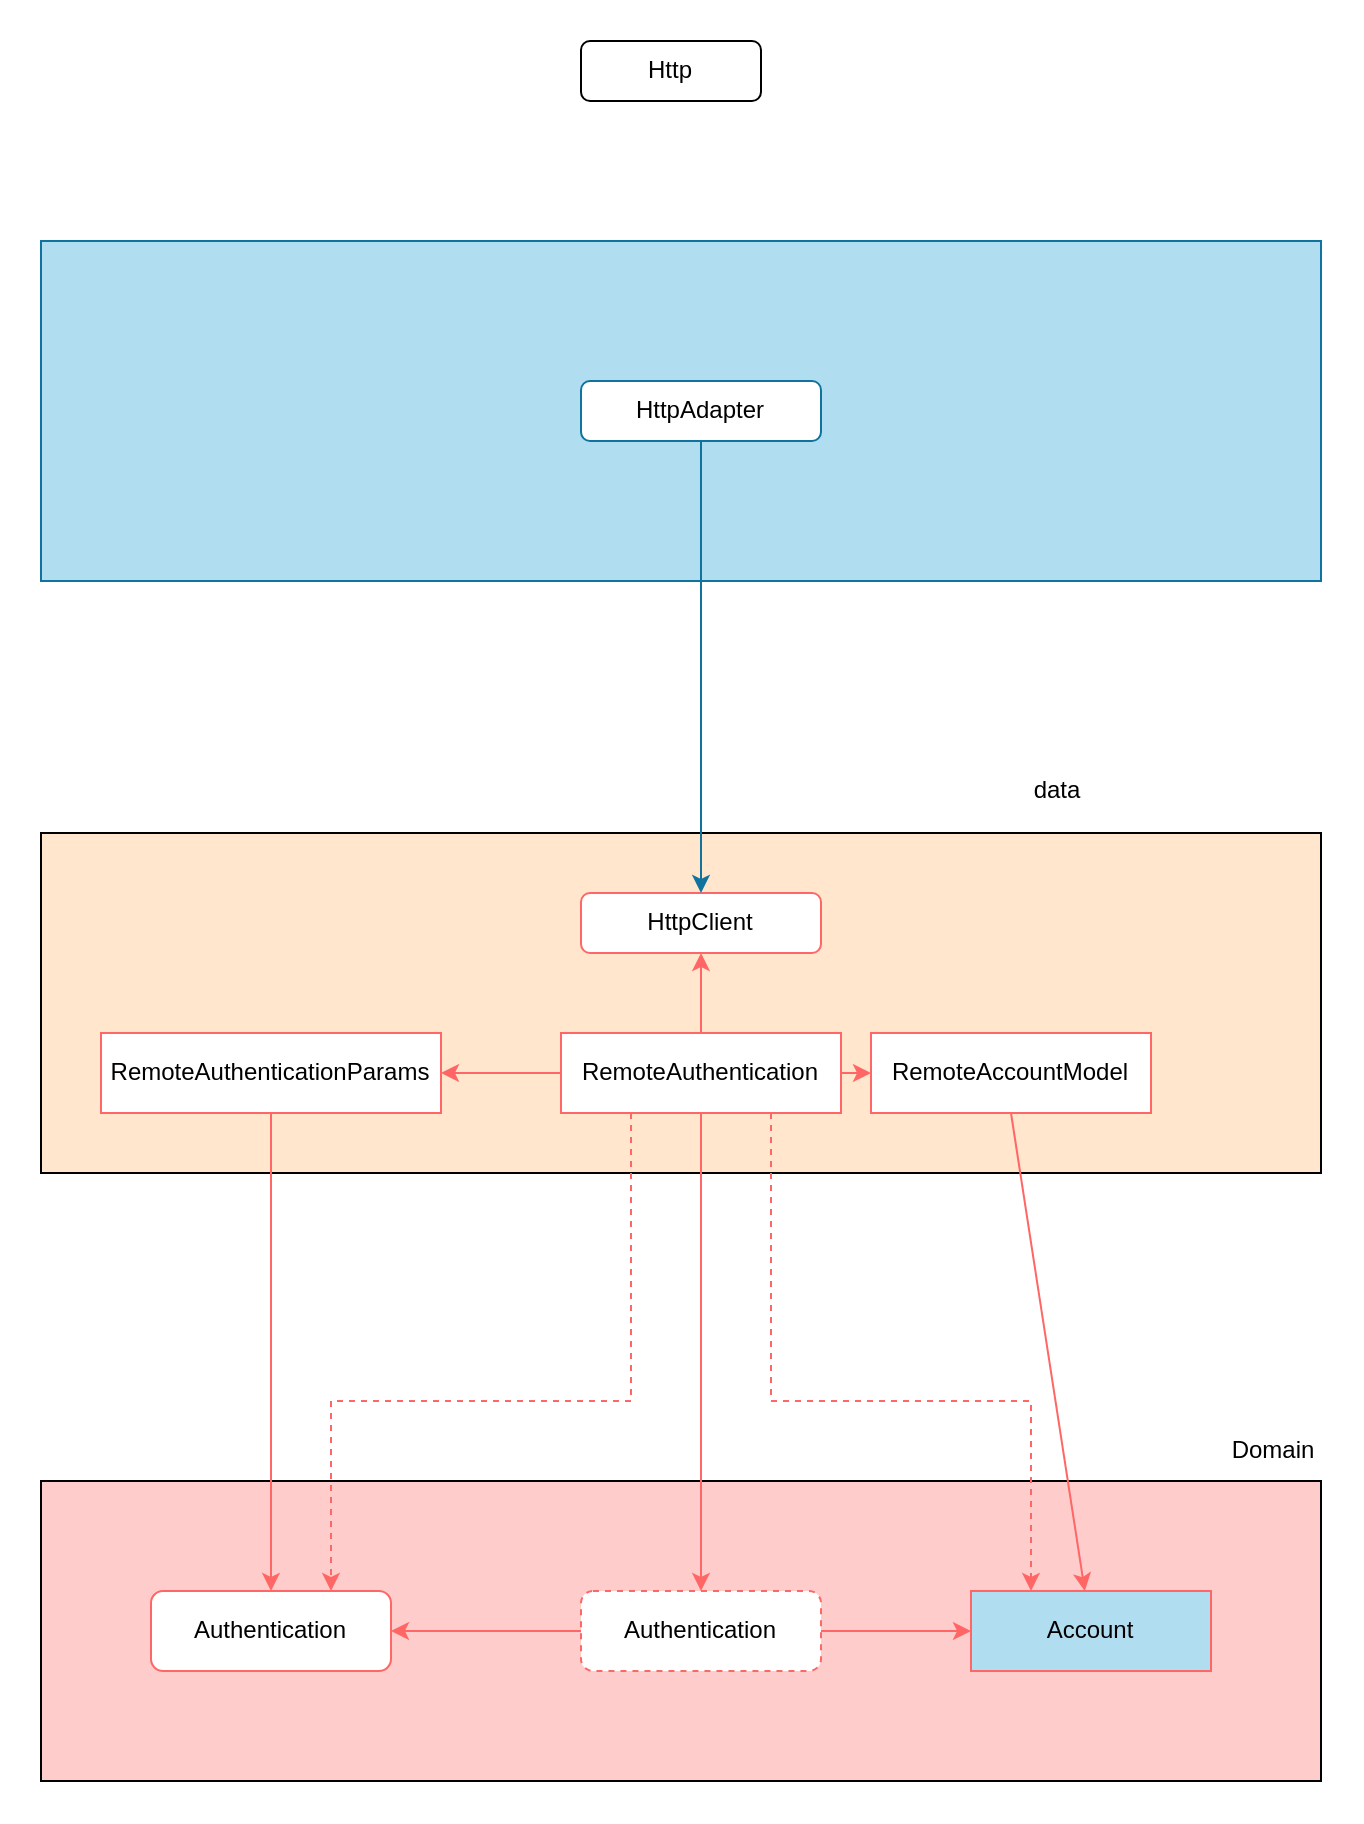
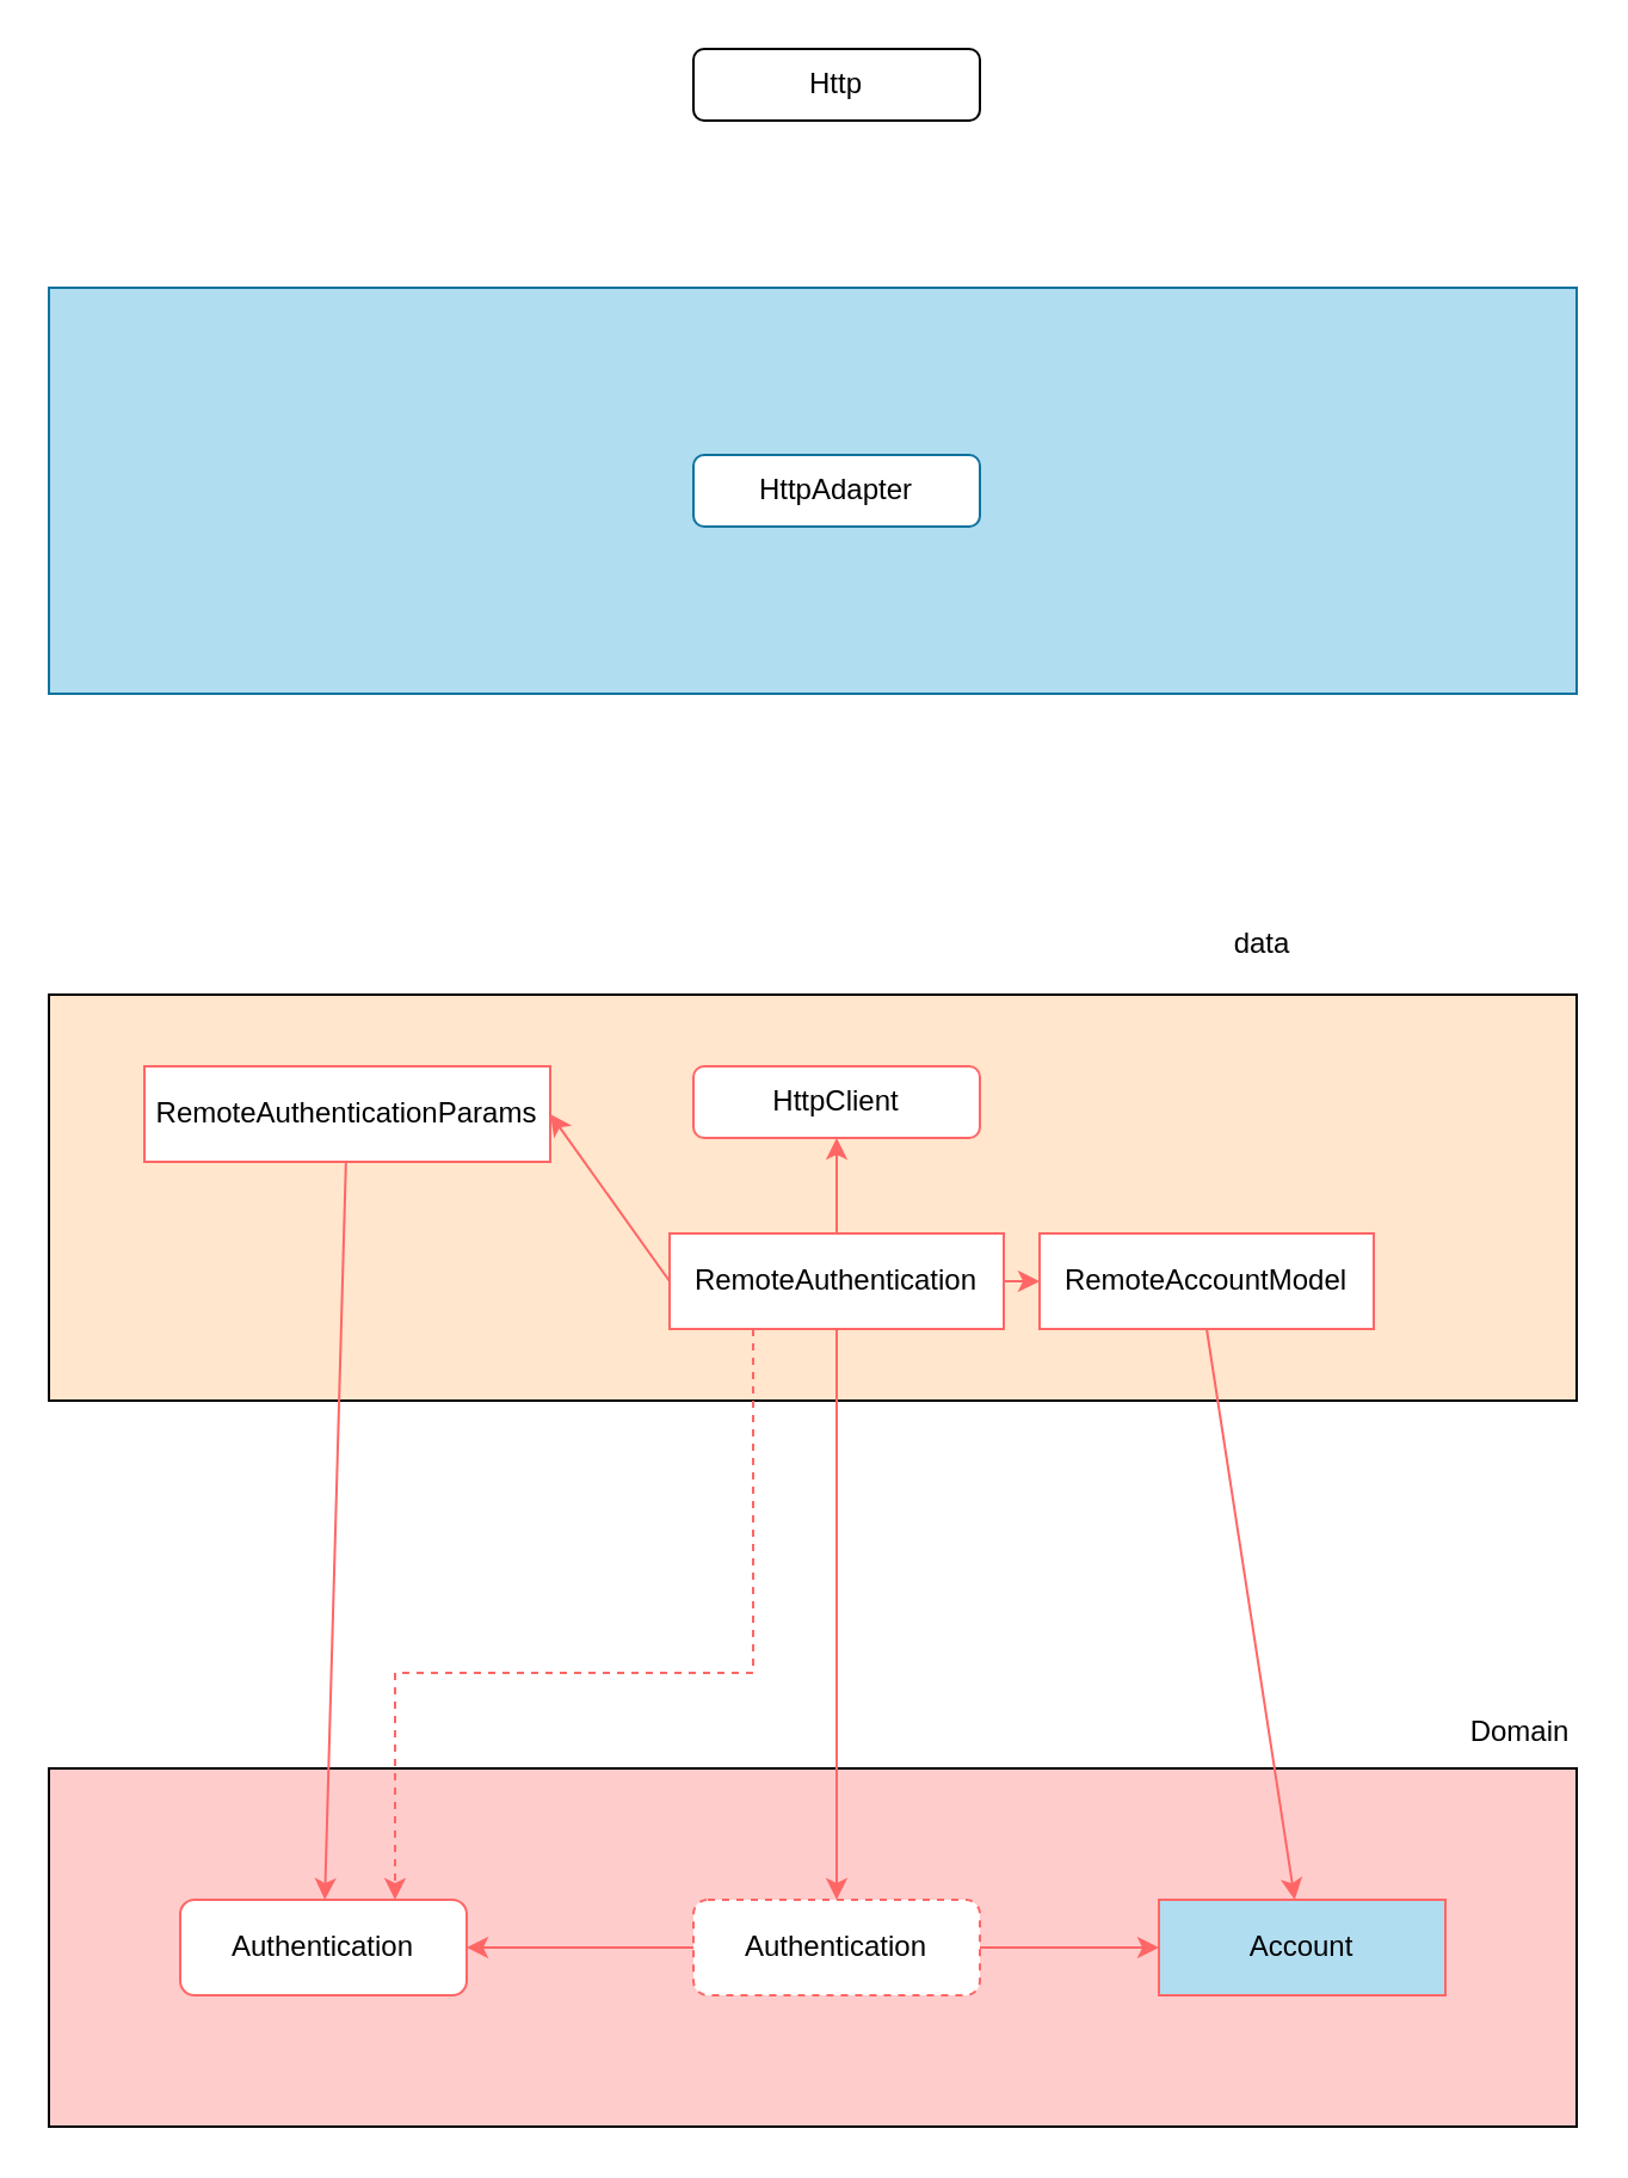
  <mxCell id="0" />
  <mxCell id="1" parent="0" />
  <mxCell id="2" value="" style="rounded=0;whiteSpace=wrap;html=1;fillColor=#FFE6CC;" parent="1" vertex="1"><mxGeometry x="20" y="416" width="640" height="170" as="geometry" /></mxCell>
  <mxCell id="3" value="&lt;font color=&quot;#000000&quot;&gt;HttpClient&lt;/font&gt;" style="rounded=1;whiteSpace=wrap;html=1;dashed=0;fillColor=#FFFFFF;strokeColor=#FF6666;" parent="1" vertex="1"><mxGeometry x="290" y="446" width="120" height="30" as="geometry" /></mxCell>
  <mxCell id="4" style="edgeStyle=none;html=1;entryX=0.5;entryY=1;entryDx=0;entryDy=0;strokeColor=#FF6666;" parent="1" source="7" target="3" edge="1"><mxGeometry relative="1" as="geometry" /></mxCell>
  <mxCell id="5" style="edgeStyle=none;rounded=0;html=1;exitX=0;exitY=0.5;exitDx=0;exitDy=0;entryX=1;entryY=0.5;entryDx=0;entryDy=0;strokeColor=#FF6666;" edge="1" parent="1" source="7" target="18"><mxGeometry relative="1" as="geometry" /></mxCell>
  <mxCell id="6" style="edgeStyle=none;rounded=0;html=1;strokeColor=#FF6666;" edge="1" parent="1" source="7" target="20"><mxGeometry relative="1" as="geometry" /></mxCell>
  <mxCell id="7" value="&lt;font color=&quot;#000000&quot;&gt;RemoteAuthentication&lt;/font&gt;" style="rounded=0;whiteSpace=wrap;html=1;fillColor=#FFFFFF;strokeColor=#FF6666;" parent="1" vertex="1"><mxGeometry x="280" y="516" width="140" height="40" as="geometry" /></mxCell>
  <mxCell id="8" value="" style="rounded=0;whiteSpace=wrap;html=1;fillColor=#FFCCCC;" parent="1" vertex="1"><mxGeometry x="20" y="740" width="640" height="150" as="geometry" /></mxCell>
  <mxCell id="9" value="data" style="text;html=1;strokeColor=none;fillColor=none;align=center;verticalAlign=middle;whiteSpace=wrap;rounded=0;" parent="1" vertex="1"><mxGeometry x="500" y="380" width="57" height="30" as="geometry" /></mxCell>
  <mxCell id="10" style="edgeStyle=none;html=1;exitX=1;exitY=0.5;exitDx=0;exitDy=0;entryX=0;entryY=0.5;entryDx=0;entryDy=0;strokeColor=#FF6666;" parent="1" source="12" target="13" edge="1"><mxGeometry relative="1" as="geometry" /></mxCell>
  <mxCell id="11" style="edgeStyle=none;rounded=0;html=1;entryX=1;entryY=0.5;entryDx=0;entryDy=0;strokeColor=#FF6666;" edge="1" parent="1" source="12" target="21"><mxGeometry relative="1" as="geometry" /></mxCell>
  <mxCell id="12" value="&lt;font color=&quot;#000000&quot;&gt;Authentication&lt;/font&gt;" style="rounded=1;whiteSpace=wrap;html=1;strokeColor=#FF6666;fillColor=#FFFFFF;dashed=1;" parent="1" vertex="1"><mxGeometry x="290" y="795" width="120" height="40" as="geometry" /></mxCell>
  <mxCell id="13" value="&lt;font color=&quot;#000000&quot;&gt;Account&lt;/font&gt;" style="rounded=0;whiteSpace=wrap;html=1;fillColor=#b1ddf0;strokeColor=#FF6666;" parent="1" vertex="1"><mxGeometry x="485" y="795" width="120" height="40" as="geometry" /></mxCell>
- <mxCell id="14" style="edgeStyle=none;html=1;exitX=0.75;exitY=1;exitDx=0;exitDy=0;entryX=0.25;entryY=0;entryDx=0;entryDy=0;strokeColor=#FF6666;rounded=0;dashed=1;" parent="1" source="7" target="13" edge="1"><mxGeometry relative="1" as="geometry"><Array as="points"><mxPoint x="385" y="700" /><mxPoint x="515" y="700" /></Array></mxGeometry></mxCell>
  <mxCell id="15" value="Domain" style="text;html=1;strokeColor=none;fillColor=none;align=center;verticalAlign=middle;whiteSpace=wrap;rounded=0;" parent="1" vertex="1"><mxGeometry x="613" y="710" width="47" height="30" as="geometry" /></mxCell>
  <mxCell id="16" style="edgeStyle=none;rounded=0;html=1;exitX=0.25;exitY=1;exitDx=0;exitDy=0;entryX=0.75;entryY=0;entryDx=0;entryDy=0;dashed=1;strokeColor=#FF6666;" edge="1" parent="1" source="7" target="21"><mxGeometry relative="1" as="geometry"><Array as="points"><mxPoint x="315" y="700" /><mxPoint x="165" y="700" /></Array></mxGeometry></mxCell>
  <mxCell id="17" style="edgeStyle=none;rounded=0;html=1;strokeColor=#FF6666;" edge="1" parent="1" source="18" target="21"><mxGeometry relative="1" as="geometry" /></mxCell>
- <mxCell id="18" value="&lt;font color=&quot;#000000&quot;&gt;RemoteAuthenticationParams&lt;/font&gt;" style="rounded=0;whiteSpace=wrap;html=1;fillColor=#FFFFFF;strokeColor=#FF6666;" vertex="1" parent="1"><mxGeometry x="50" y="516" width="170" height="40" as="geometry" /></mxCell>
+ <mxCell id="18" value="&lt;font color=&quot;#000000&quot;&gt;RemoteAuthenticationParams&lt;/font&gt;" style="rounded=0;whiteSpace=wrap;html=1;fillColor=#FFFFFF;strokeColor=#FF6666;" vertex="1" parent="1"><mxGeometry x="60" y="446" width="170" height="40" as="geometry" /></mxCell>
  <mxCell id="19" style="edgeStyle=none;rounded=0;html=1;exitX=0.5;exitY=1;exitDx=0;exitDy=0;strokeColor=#FF6666;" edge="1" parent="1" source="20" target="13"><mxGeometry relative="1" as="geometry" /></mxCell>
  <mxCell id="20" value="&lt;font color=&quot;#000000&quot;&gt;RemoteAccountModel&lt;/font&gt;" style="rounded=0;whiteSpace=wrap;html=1;fillColor=#FFFFFF;strokeColor=#FF6666;" vertex="1" parent="1"><mxGeometry x="435" y="516" width="140" height="40" as="geometry" /></mxCell>
  <mxCell id="21" value="&lt;font color=&quot;#000000&quot;&gt;Authentication&lt;/font&gt;" style="rounded=1;whiteSpace=wrap;html=1;strokeColor=#FF6666;fillColor=#FFFFFF;" vertex="1" parent="1"><mxGeometry x="75" y="795" width="120" height="40" as="geometry" /></mxCell>
  <mxCell id="22" style="edgeStyle=none;html=1;exitX=0.5;exitY=1;exitDx=0;exitDy=0;entryX=0.5;entryY=0;entryDx=0;entryDy=0;fillColor=#d80073;strokeColor=#FF6666;" edge="1" parent="1" source="7" target="12"><mxGeometry relative="1" as="geometry" /></mxCell>
  <mxCell id="23" value="" style="rounded=0;whiteSpace=wrap;html=1;fillColor=#b1ddf0;strokeColor=#10739E;" vertex="1" parent="1"><mxGeometry x="20" y="120" width="640" height="170" as="geometry" /></mxCell>
- <mxCell id="24" style="edgeStyle=none;rounded=0;html=1;exitX=0.5;exitY=1;exitDx=0;exitDy=0;strokeColor=#10739E;" edge="1" parent="1" source="25" target="3"><mxGeometry relative="1" as="geometry" /></mxCell>
  <mxCell id="25" value="&lt;font color=&quot;#000000&quot;&gt;HttpAdapter&lt;/font&gt;" style="rounded=1;whiteSpace=wrap;html=1;fillColor=#FFFFFF;strokeColor=#10739E;" vertex="1" parent="1"><mxGeometry x="290" y="190" width="120" height="30" as="geometry" /></mxCell>
- <mxCell id="26" value="&lt;font color=&quot;#000000&quot;&gt;Http&lt;/font&gt;" style="rounded=1;whiteSpace=wrap;html=1;fillColor=#FFFFFF;strokeColor=#000000;" vertex="1" parent="1"><mxGeometry x="290" y="20" width="90" height="30" as="geometry" /></mxCell>
+ <mxCell id="26" value="&lt;font color=&quot;#000000&quot;&gt;Http&lt;/font&gt;" style="rounded=1;whiteSpace=wrap;html=1;fillColor=#FFFFFF;strokeColor=#000000;" vertex="1" parent="1"><mxGeometry x="290" y="20" width="120" height="30" as="geometry" /></mxCell>
